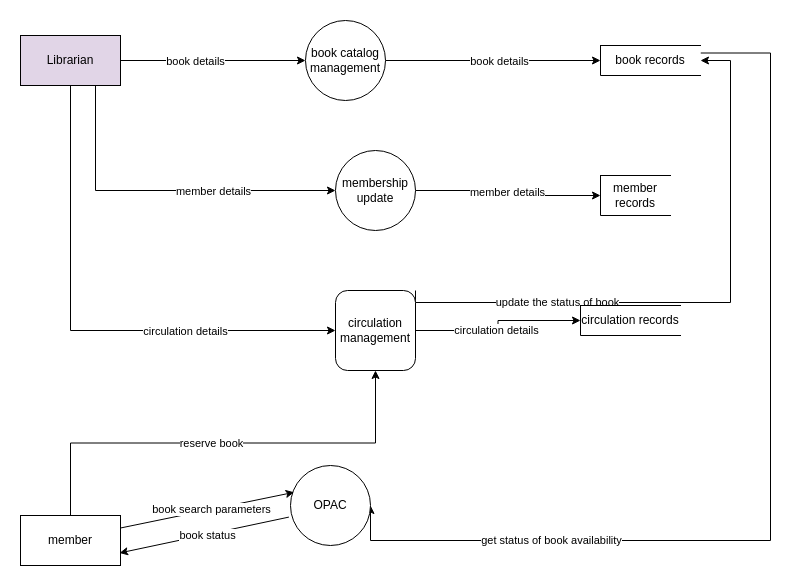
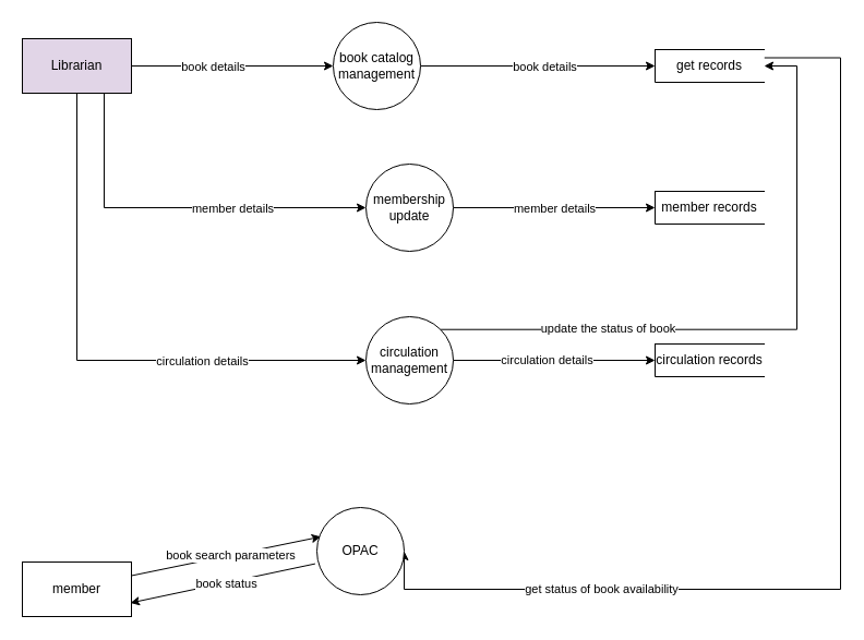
  <mxCell id="0" />
  <mxCell id="1" parent="0" />
  <mxCell id="2" value="" style="edgeStyle=orthogonalEdgeStyle;rounded=0;orthogonalLoop=1;jettySize=auto;html=1;exitX=1;exitY=0.25;exitDx=0;exitDy=0;" parent="1" source="11" target="6" edge="1"><mxGeometry relative="1" as="geometry"><mxPoint x="130" y="60" as="sourcePoint" /><Array as="points"><mxPoint x="120" y="60" /></Array></mxGeometry></mxCell>
  <mxCell id="3" value="book details" style="edgeLabel;html=1;align=center;verticalAlign=middle;resizable=0;points=[];rounded=0;" parent="2" vertex="1" connectable="0"><mxGeometry x="-0.115" y="-3" relative="1" as="geometry"><mxPoint y="-3" as="offset" /></mxGeometry></mxCell>
  <mxCell id="4" value="" style="edgeStyle=orthogonalEdgeStyle;rounded=0;orthogonalLoop=1;jettySize=auto;html=1;" parent="1" source="6" edge="1"><mxGeometry relative="1" as="geometry"><Array as="points"><mxPoint x="490" y="60" /><mxPoint x="490" y="60" /></Array><mxPoint x="600" y="60" as="targetPoint" /></mxGeometry></mxCell>
  <mxCell id="5" value="book details" style="edgeLabel;html=1;align=center;verticalAlign=middle;resizable=0;points=[];rounded=0;" parent="4" vertex="1" connectable="0"><mxGeometry x="0.055" y="-4" relative="1" as="geometry"><mxPoint y="-4" as="offset" /></mxGeometry></mxCell>
  <mxCell id="6" value="book catalog management" style="shape=ellipse;html=1;dashed=0;whiteSpace=wrap;aspect=fixed;perimeter=ellipsePerimeter;rounded=0;" parent="1" vertex="1"><mxGeometry x="305" y="20" width="80" height="80" as="geometry" /></mxCell>
  <mxCell id="7" style="edgeStyle=orthogonalEdgeStyle;rounded=0;orthogonalLoop=1;jettySize=auto;html=1;exitX=0.75;exitY=1;exitDx=0;exitDy=0;entryX=0;entryY=0.5;entryDx=0;entryDy=0;" parent="1" source="11" target="14" edge="1"><mxGeometry relative="1" as="geometry" /></mxCell>
  <mxCell id="8" value="member details" style="edgeLabel;html=1;align=center;verticalAlign=middle;resizable=0;points=[];rounded=0;" parent="7" vertex="1" connectable="0"><mxGeometry x="0.286" y="-1" relative="1" as="geometry"><mxPoint y="-1" as="offset" /></mxGeometry></mxCell>
  <mxCell id="9" value="" style="edgeStyle=orthogonalEdgeStyle;rounded=0;orthogonalLoop=1;jettySize=auto;html=1;" parent="1" source="11" target="23" edge="1"><mxGeometry relative="1" as="geometry"><Array as="points"><mxPoint x="70" y="330" /></Array></mxGeometry></mxCell>
  <mxCell id="10" value="circulation details" style="edgeLabel;html=1;align=center;verticalAlign=middle;resizable=0;points=[];rounded=0;" parent="9" vertex="1" connectable="0"><mxGeometry x="0.406" relative="1" as="geometry"><mxPoint as="offset" /></mxGeometry></mxCell>
  <mxCell id="11" value="Librarian" style="html=1;dashed=0;whiteSpace=wrap;rounded=0;fillColor=#e1d5e7;" parent="1" vertex="1"><mxGeometry x="20" y="35" width="100" height="50" as="geometry" /></mxCell>
  <mxCell id="12" style="edgeStyle=orthogonalEdgeStyle;rounded=0;orthogonalLoop=1;jettySize=auto;html=1;exitX=1;exitY=0.5;exitDx=0;exitDy=0;entryX=0;entryY=0.5;entryDx=0;entryDy=0;" parent="1" source="14" target="18" edge="1"><mxGeometry relative="1" as="geometry"><mxPoint x="605" y="190" as="targetPoint" /><Array as="points" /></mxGeometry></mxCell>
  <mxCell id="13" value="member details" style="edgeLabel;html=1;align=center;verticalAlign=middle;resizable=0;points=[];rounded=0;" parent="12" vertex="1" connectable="0"><mxGeometry x="-0.004" y="-1" relative="1" as="geometry"><mxPoint y="-1" as="offset" /></mxGeometry></mxCell>
  <mxCell id="14" value="membership update" style="shape=ellipse;html=1;dashed=0;whiteSpace=wrap;aspect=fixed;perimeter=ellipsePerimeter;rounded=0;" parent="1" vertex="1"><mxGeometry x="335" y="150" width="80" height="80" as="geometry" /></mxCell>
  <mxCell id="15" style="edgeStyle=orthogonalEdgeStyle;rounded=0;orthogonalLoop=1;jettySize=auto;html=1;exitX=1;exitY=0.25;exitDx=0;exitDy=0;entryX=1;entryY=0.5;entryDx=0;entryDy=0;" parent="1" source="17" target="25" edge="1"><mxGeometry relative="1" as="geometry"><Array as="points"><mxPoint x="770" y="53" /><mxPoint x="770" y="540" /></Array></mxGeometry></mxCell>
  <mxCell id="16" value="get status of book availability" style="edgeLabel;html=1;align=center;verticalAlign=middle;resizable=0;points=[];rounded=0;" parent="15" vertex="1" connectable="0"><mxGeometry x="0.565" y="-1" relative="1" as="geometry"><mxPoint as="offset" /></mxGeometry></mxCell>
- <mxCell id="17" value="book records" style="html=1;dashed=0;whiteSpace=wrap;shape=partialRectangle;right=0;rounded=0;" parent="1" vertex="1"><mxGeometry x="600" y="45" width="100" height="30" as="geometry" /></mxCell>
- <mxCell id="18" value="member records" style="html=1;dashed=0;whiteSpace=wrap;shape=partialRectangle;right=0;rounded=0;" parent="1" vertex="1"><mxGeometry x="600" y="175" width="70" height="40" as="geometry" /></mxCell>
+ <mxCell id="17" value="get records" style="html=1;dashed=0;whiteSpace=wrap;shape=partialRectangle;right=0;rounded=0;" parent="1" vertex="1"><mxGeometry x="600" y="45" width="100" height="30" as="geometry" /></mxCell>
+ <mxCell id="18" value="member records" style="html=1;dashed=0;whiteSpace=wrap;shape=partialRectangle;right=0;rounded=0;" parent="1" vertex="1"><mxGeometry x="600" y="175" width="100" height="30" as="geometry" /></mxCell>
  <mxCell id="19" style="edgeStyle=orthogonalEdgeStyle;rounded=0;orthogonalLoop=1;jettySize=auto;html=1;exitX=1;exitY=0.5;exitDx=0;exitDy=0;" parent="1" source="23" target="24" edge="1"><mxGeometry relative="1" as="geometry" /></mxCell>
  <mxCell id="20" value="circulation details" style="edgeLabel;html=1;align=center;verticalAlign=middle;resizable=0;points=[];rounded=0;" parent="19" vertex="1" connectable="0"><mxGeometry x="-0.082" y="1" relative="1" as="geometry"><mxPoint as="offset" /></mxGeometry></mxCell>
  <mxCell id="21" style="edgeStyle=orthogonalEdgeStyle;rounded=0;orthogonalLoop=1;jettySize=auto;html=1;exitX=1;exitY=0;exitDx=0;exitDy=0;entryX=1;entryY=0.5;entryDx=0;entryDy=0;" parent="1" source="23" target="17" edge="1"><mxGeometry relative="1" as="geometry"><Array as="points"><mxPoint x="730" y="302" /><mxPoint x="730" y="60" /></Array></mxGeometry></mxCell>
  <mxCell id="22" value="update the status of book" style="edgeLabel;html=1;align=center;verticalAlign=middle;resizable=0;points=[];rounded=0;" parent="21" vertex="1" connectable="0"><mxGeometry x="-0.49" y="1" relative="1" as="geometry"><mxPoint as="offset" /></mxGeometry></mxCell>
- <mxCell id="23" value="circulation management" style="whiteSpace=wrap;html=1;dashed=0;rounded=1;" parent="1" vertex="1"><mxGeometry x="335" y="290" width="80" height="80" as="geometry" /></mxCell>
- <mxCell id="24" value="circulation records" style="html=1;dashed=0;whiteSpace=wrap;shape=partialRectangle;right=0;rounded=0;" parent="1" vertex="1"><mxGeometry x="580" y="305" width="100" height="30" as="geometry" /></mxCell>
+ <mxCell id="23" value="circulation management" style="ellipse;whiteSpace=wrap;html=1;dashed=0;rounded=0;" parent="1" vertex="1"><mxGeometry x="335" y="290" width="80" height="80" as="geometry" /></mxCell>
+ <mxCell id="24" value="circulation records" style="html=1;dashed=0;whiteSpace=wrap;shape=partialRectangle;right=0;rounded=0;" parent="1" vertex="1"><mxGeometry x="600" y="315" width="100" height="30" as="geometry" /></mxCell>
  <mxCell id="25" value="OPAC" style="shape=ellipse;html=1;dashed=0;whiteSpace=wrap;aspect=fixed;perimeter=ellipsePerimeter;rounded=0;" parent="1" vertex="1"><mxGeometry x="290" y="465" width="80" height="80" as="geometry" /></mxCell>
- <mxCell id="26" style="edgeStyle=orthogonalEdgeStyle;rounded=0;orthogonalLoop=1;jettySize=auto;html=1;exitX=0.5;exitY=0;exitDx=0;exitDy=0;entryX=0.5;entryY=1;entryDx=0;entryDy=0;" parent="1" source="28" target="23" edge="1"><mxGeometry relative="1" as="geometry" /></mxCell>
- <mxCell id="27" value="reserve book" style="edgeLabel;html=1;align=center;verticalAlign=middle;resizable=0;points=[];" parent="26" vertex="1" connectable="0"><mxGeometry x="-0.035" y="-1" relative="1" as="geometry"><mxPoint x="-4" y="-1" as="offset" /></mxGeometry></mxCell>
  <mxCell id="28" value="member" style="html=1;dashed=0;whiteSpace=wrap;rounded=0;" parent="1" vertex="1"><mxGeometry x="20" y="515" width="100" height="50" as="geometry" /></mxCell>
  <mxCell id="29" value="" style="endArrow=classic;html=1;rounded=0;entryX=1;entryY=0.75;entryDx=0;entryDy=0;exitX=-0.02;exitY=0.645;exitDx=0;exitDy=0;exitPerimeter=0;" parent="1" source="25" edge="1"><mxGeometry width="50" height="50" relative="1" as="geometry"><mxPoint x="339" y="553" as="sourcePoint" /><mxPoint x="119" y="552.5" as="targetPoint" /></mxGeometry></mxCell>
  <mxCell id="30" value="book status" style="edgeLabel;html=1;align=center;verticalAlign=middle;resizable=0;points=[];rounded=0;" parent="29" vertex="1" connectable="0"><mxGeometry x="-0.035" y="1" relative="1" as="geometry"><mxPoint as="offset" /></mxGeometry></mxCell>
  <mxCell id="31" value="" style="endArrow=classic;html=1;rounded=0;entryX=0.045;entryY=0.335;entryDx=0;entryDy=0;entryPerimeter=0;exitX=1;exitY=0.25;exitDx=0;exitDy=0;" parent="1" source="28" target="25" edge="1"><mxGeometry width="50" height="50" relative="1" as="geometry"><mxPoint x="140" y="220" as="sourcePoint" /><mxPoint x="190" y="170" as="targetPoint" /></mxGeometry></mxCell>
  <mxCell id="32" value="book search parameters" style="edgeLabel;html=1;align=center;verticalAlign=middle;resizable=0;points=[];rounded=0;" parent="31" vertex="1" connectable="0"><mxGeometry x="0.035" relative="1" as="geometry"><mxPoint as="offset" /></mxGeometry></mxCell>
